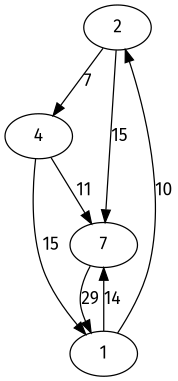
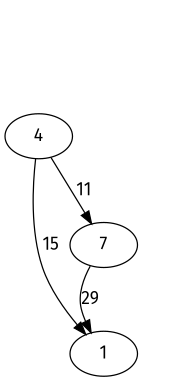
  digraph {
    fontname="Fira Sans"
    node [fontname="Fira Sans"]
    edge [fontname="Fira Sans"]
-   2
    4
    n3 [label=7]
    1
-   2 -> 4 [label=7]
-   2 -> n3 [label=15]
    4 -> n3 [label=11]
    4 -> 1 [label=15]
    n3 -> 1 [label=29]
-   1 -> 2 [label=10]
-   1 -> n3 [label=14]
  }
